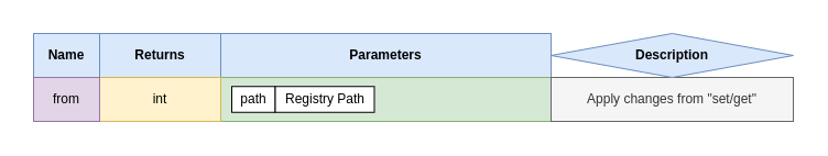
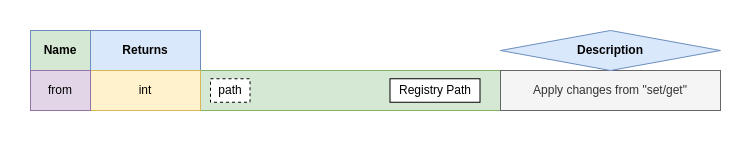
  <mxCell id="0" />
  <mxCell id="1" parent="0" />
  <mxCell id="2" value="" style="rounded=0;whiteSpace=wrap;html=1;strokeColor=none;" vertex="1" parent="1"><mxGeometry x="20" y="20" width="710" height="100" as="geometry" /></mxCell>
- <mxCell id="3" value="&lt;b&gt;Name&lt;/b&gt;" style="rounded=0;whiteSpace=wrap;html=1;align=center;fillColor=#dae8fc;strokeColor=#6c8ebf;" parent="1" vertex="1"><mxGeometry x="30" y="30" width="60" height="40" as="geometry" /></mxCell>
- <mxCell id="4" value="&lt;b&gt;Parameters&lt;/b&gt;" style="rounded=0;whiteSpace=wrap;html=1;align=center;fillColor=#dae8fc;strokeColor=#6c8ebf;" parent="1" vertex="1"><mxGeometry x="200" y="30" width="300" height="40" as="geometry" /></mxCell>
+ <mxCell id="3" value="&lt;b&gt;Name&lt;/b&gt;" style="rounded=0;whiteSpace=wrap;html=1;align=center;fillColor=#d5e8d4;strokeColor=#6c8ebf;" parent="1" vertex="1"><mxGeometry x="30" y="30" width="60" height="40" as="geometry" /></mxCell>
  <mxCell id="5" value="&lt;b&gt;Returns&lt;/b&gt;" style="rounded=0;whiteSpace=wrap;html=1;align=center;fillColor=#dae8fc;strokeColor=#6c8ebf;" parent="1" vertex="1"><mxGeometry x="90" y="30" width="110" height="40" as="geometry" /></mxCell>
  <mxCell id="6" value="" style="rounded=0;whiteSpace=wrap;html=1;fillColor=#d5e8d4;strokeColor=#82b366;" parent="1" vertex="1"><mxGeometry x="200" y="70" width="300" height="40" as="geometry" /></mxCell>
  <mxCell id="7" value="Apply changes from &quot;set/get&quot;" style="rounded=0;whiteSpace=wrap;html=1;fillColor=#f5f5f5;strokeColor=#666666;fontColor=#333333;" parent="1" vertex="1"><mxGeometry x="500" y="70" width="220" height="40" as="geometry" /></mxCell>
  <mxCell id="8" value="int" style="rounded=0;whiteSpace=wrap;html=1;fillColor=#fff2cc;strokeColor=#d6b656;" parent="1" vertex="1"><mxGeometry x="90" y="70" width="110" height="40" as="geometry" /></mxCell>
  <mxCell id="9" value="from" style="rounded=0;whiteSpace=wrap;html=1;fillColor=#e1d5e7;strokeColor=#9673a6;" parent="1" vertex="1"><mxGeometry x="30" y="70" width="60" height="40" as="geometry" /></mxCell>
  <mxCell id="10" value="&lt;b&gt;Description&lt;/b&gt;" style="rhombus;whiteSpace=wrap;html=1;align=center;fillColor=#dae8fc;strokeColor=#6c8ebf;" parent="1" vertex="1"><mxGeometry x="500" y="30" width="220" height="40" as="geometry" /></mxCell>
- <mxCell id="11" value="path" style="rounded=0;whiteSpace=wrap;html=1;" parent="1" vertex="1"><mxGeometry x="210" y="78.25" width="39.5" height="23.5" as="geometry" /></mxCell>
- <mxCell id="12" value="Registry Path" style="rounded=0;whiteSpace=wrap;html=1;" parent="1" vertex="1"><mxGeometry x="249.5" y="78.25" width="90" height="23.5" as="geometry" /></mxCell>
+ <mxCell id="11" value="path" style="rounded=0;whiteSpace=wrap;html=1;dashed=1;" parent="1" vertex="1"><mxGeometry x="210" y="78.25" width="39.5" height="23.5" as="geometry" /></mxCell>
+ <mxCell id="12" value="Registry Path" style="rounded=0;whiteSpace=wrap;html=1;" parent="1" vertex="1"><mxGeometry x="389.5" y="78.25" width="90" height="23.5" as="geometry" /></mxCell>
